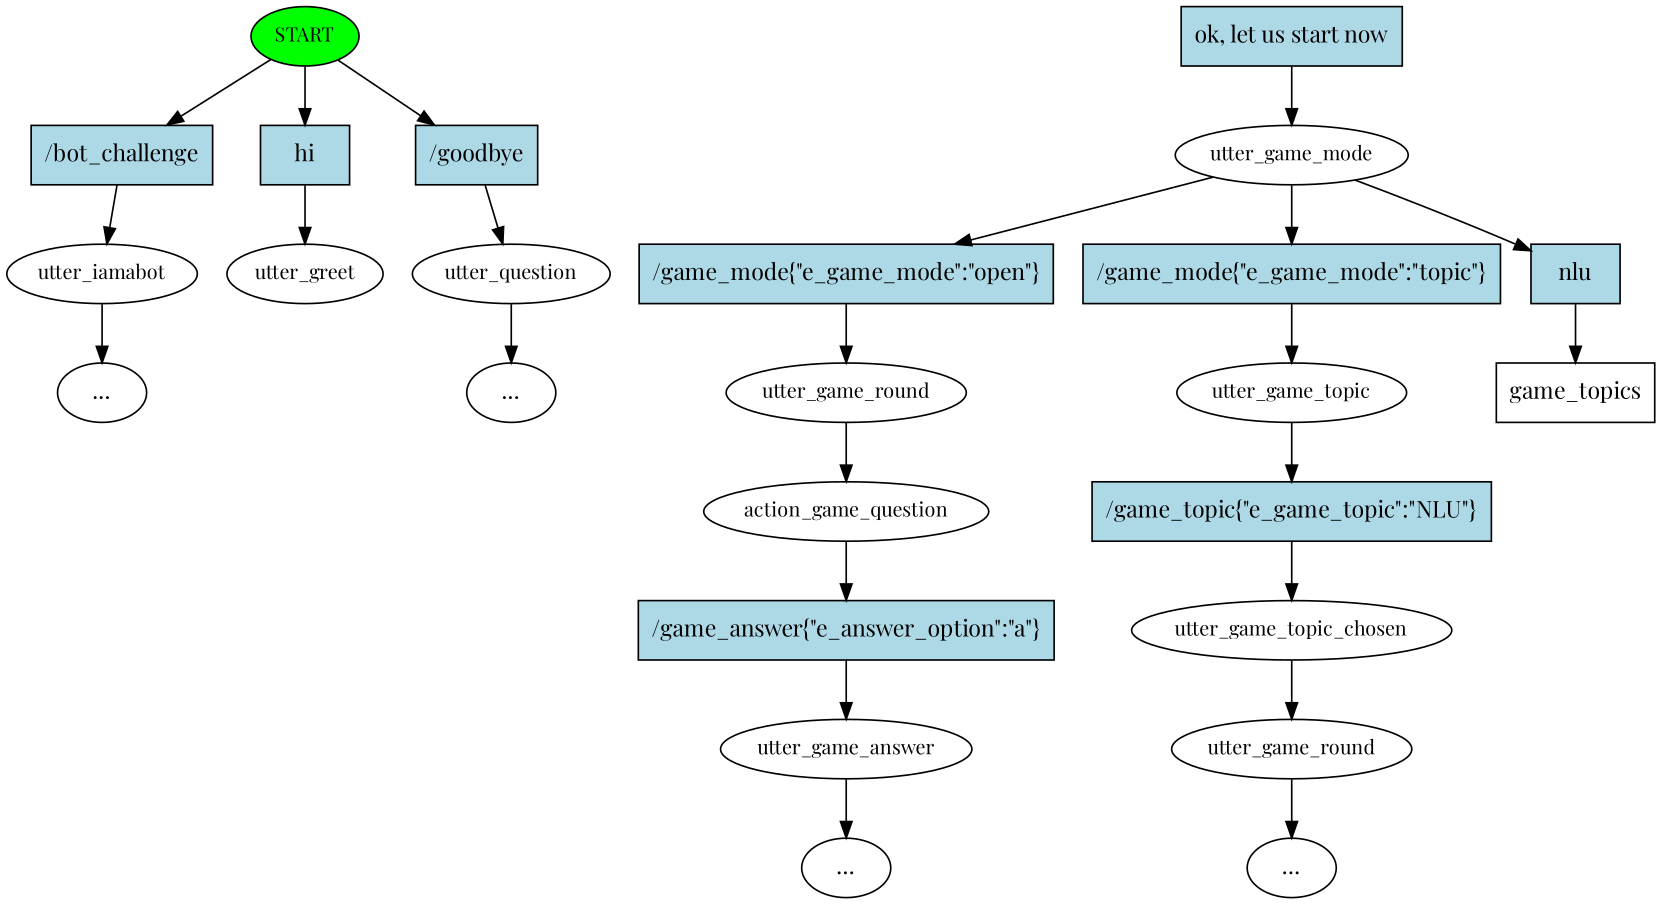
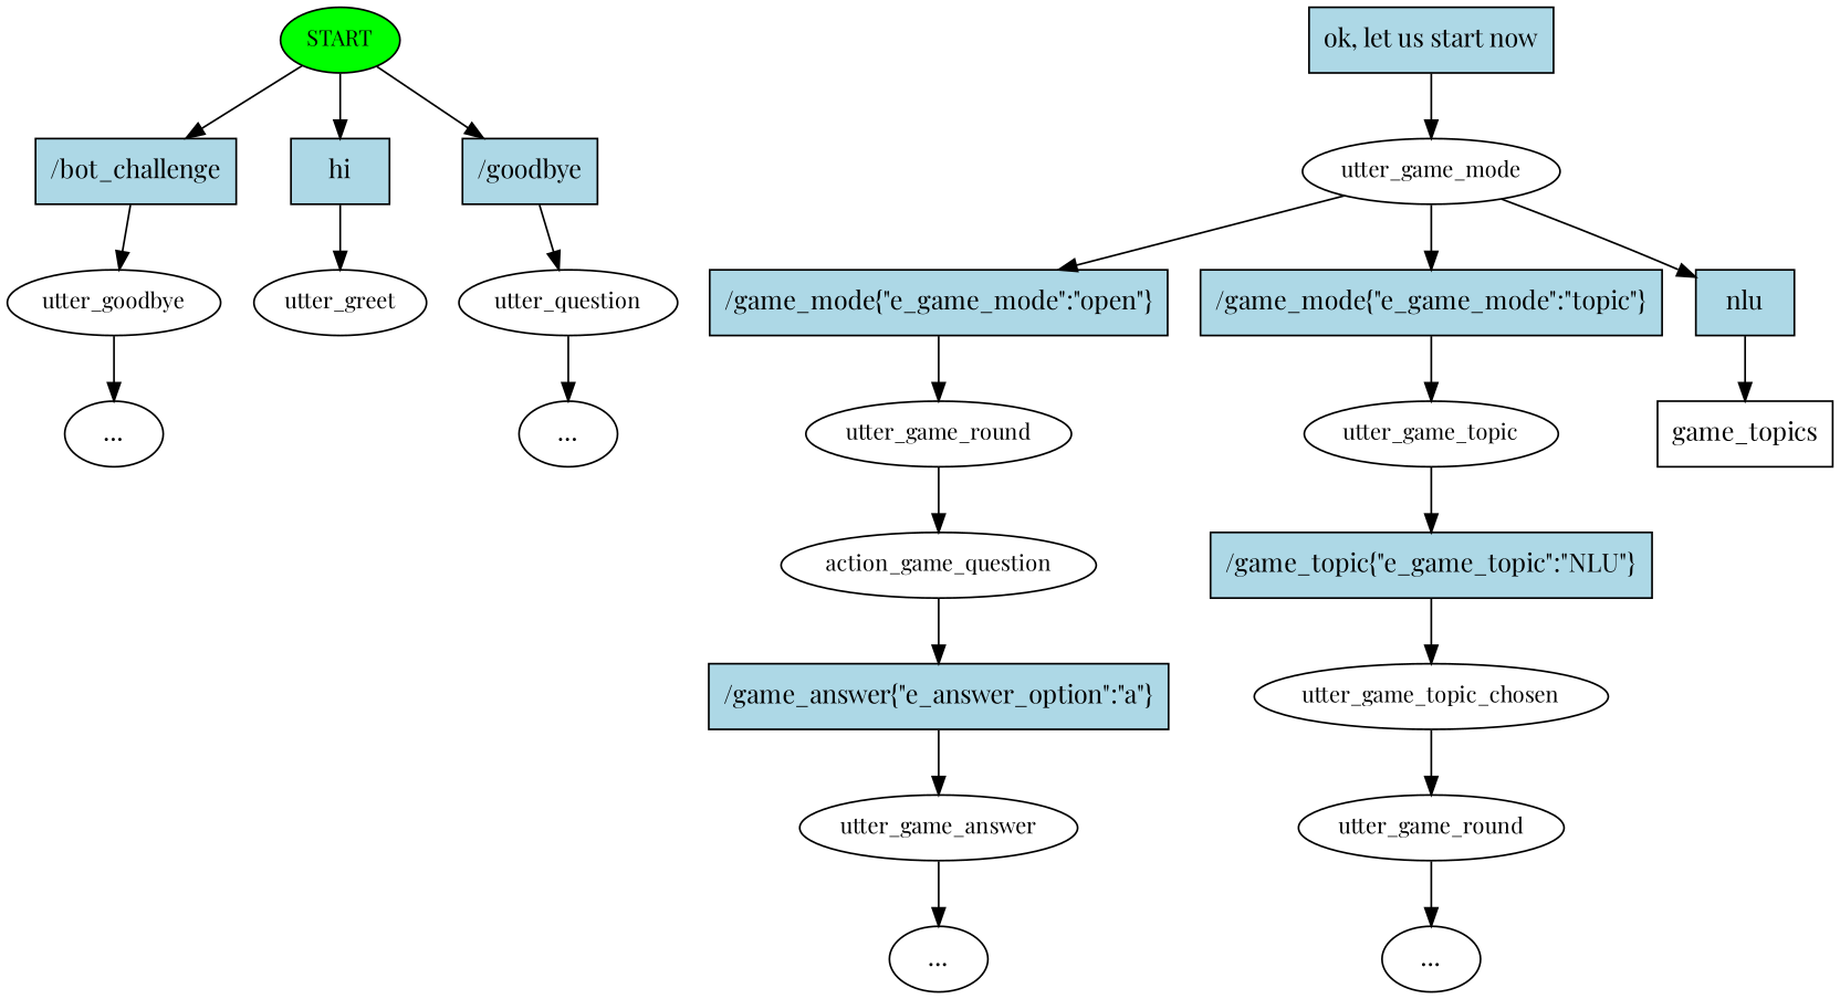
  digraph {
    fontname="Playfair Display"
    node [fontname="Playfair Display"]
    edge [fontname="Playfair Display"]
    n1 [fillcolor=green fontsize=12 label=START style=filled]
    n2 [fillcolor=lightblue label="/bot_challenge" shape=rect style=filled]
    n3 [fillcolor=lightblue label=hi shape=rect style=filled]
    n4 [fillcolor=lightblue label="/goodbye" shape=rect style=filled]
-   n5 [fontsize=12 label=utter_iamabot]
+   n5 [fontsize=12 label=utter_goodbye]
    n6 [fontsize=12 label=utter_greet]
    n7 [fontsize=12 label=utter_question]
    n8 [label="..."]
    n9 [fillcolor=lightblue label="ok, let us start now" shape=rect style=filled]
    n10 [fontsize=12 label=utter_game_mode]
    n11 [fillcolor=lightblue label="/game_mode{\"e_game_mode\":\"open\"}" shape=rect style=filled]
    n12 [fillcolor=lightblue label="/game_mode{\"e_game_mode\":\"topic\"}" shape=rect style=filled]
    n13 [fillcolor=lightblue label=nlu shape=rect style=filled]
    n14 [fontsize=12 label=utter_game_round]
    n15 [fontsize=12 label=utter_game_topic]
    n16 [label=game_topics shape=rect]
    n17 [fontsize=12 label=action_game_question]
    n18 [fillcolor=lightblue label="/game_answer{\"e_answer_option\":\"a\"}" shape=rect style=filled]
    n19 [fontsize=12 label=utter_game_answer]
    n20 [label="..."]
    n21 [fillcolor=lightblue label="/game_topic{\"e_game_topic\":\"NLU\"}" shape=rect style=filled]
    n22 [fontsize=12 label=utter_game_topic_chosen]
    n23 [fontsize=12 label=utter_game_round]
    n24 [label="..."]
    n25 [label="..."]
    n1 -> n2
    n1 -> n3
    n1 -> n4
    n2 -> n5
    n3 -> n6
    n4 -> n7
    n5 -> n8
    n7 -> n25
    n9 -> n10
    n10 -> n11
    n10 -> n12
    n10 -> n13
    n11 -> n14
    n12 -> n15
    n13 -> n16
    n14 -> n17
    n15 -> n21
    n17 -> n18
    n18 -> n19
    n19 -> n20
    n21 -> n22
    n22 -> n23
    n23 -> n24
  }
